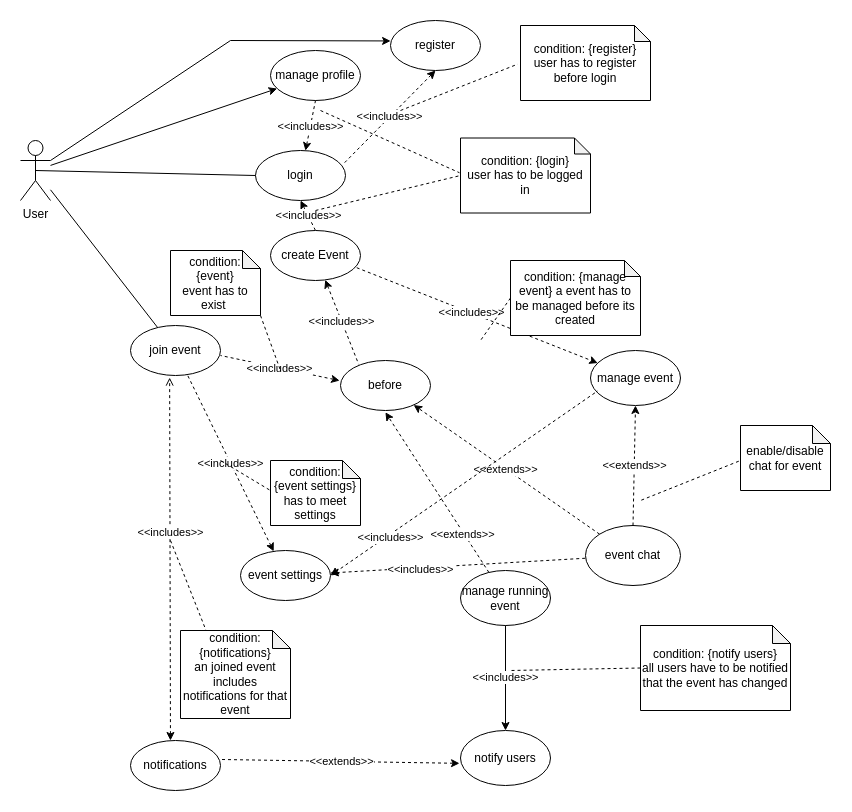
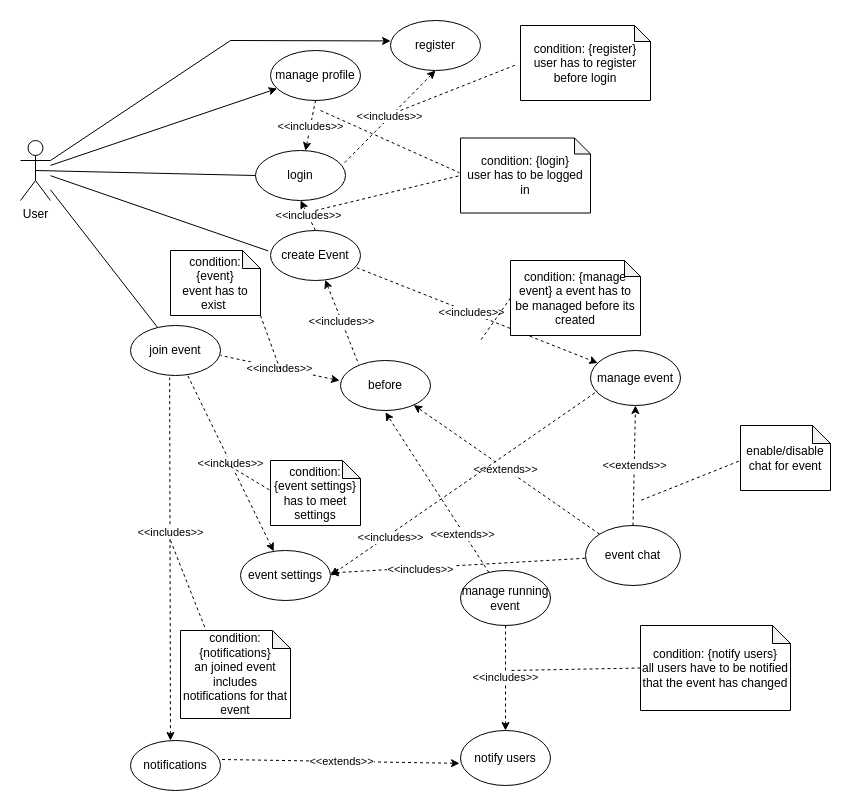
  <mxCell id="0" />
  <mxCell id="1" parent="0" />
  <mxCell id="2" style="rounded=0;orthogonalLoop=1;jettySize=auto;html=1;" edge="1" parent="1" source="3" target="18"><mxGeometry relative="1" as="geometry" /></mxCell>
  <mxCell id="3" value="User" style="shape=umlActor;verticalLabelPosition=bottom;verticalAlign=top;html=1;outlineConnect=0;" parent="1" vertex="1"><mxGeometry x="20" y="140" width="30" height="60" as="geometry" /></mxCell>
  <mxCell id="4" value="login" style="ellipse;whiteSpace=wrap;html=1;" parent="1" vertex="1"><mxGeometry x="255" y="150" width="90" height="50" as="geometry" /></mxCell>
  <mxCell id="5" value="event chat" style="ellipse;whiteSpace=wrap;html=1;" parent="1" vertex="1"><mxGeometry x="585" y="525" width="95" height="60" as="geometry" /></mxCell>
  <mxCell id="6" value="manage event" style="ellipse;whiteSpace=wrap;html=1;" parent="1" vertex="1"><mxGeometry x="590" y="350" width="90" height="55" as="geometry" /></mxCell>
  <mxCell id="7" value="&amp;lt;&amp;lt;includes&amp;gt;&amp;gt;" style="endArrow=none;dashed=1;html=1;rounded=0;entryX=0.5;entryY=0;entryDx=0;entryDy=0;exitX=0.5;exitY=1;exitDx=0;exitDy=0;strokeColor=default;startArrow=classic;startFill=1;" parent="1" source="4" target="12" edge="1"><mxGeometry x="-0.004" width="50" height="50" relative="1" as="geometry"><mxPoint x="370" y="495" as="sourcePoint" /><mxPoint x="420" y="445" as="targetPoint" /><mxPoint as="offset" /></mxGeometry></mxCell>
  <mxCell id="8" value="" style="endArrow=none;html=1;rounded=0;entryX=0;entryY=0.5;entryDx=0;entryDy=0;exitX=0.5;exitY=0.5;exitDx=0;exitDy=0;exitPerimeter=0;" parent="1" source="3" target="4" edge="1"><mxGeometry width="50" height="50" relative="1" as="geometry"><mxPoint x="360" y="445" as="sourcePoint" /><mxPoint x="410" y="395" as="targetPoint" /></mxGeometry></mxCell>
  <mxCell id="9" value="&amp;lt;&amp;lt;extends&amp;gt;&amp;gt;" style="endArrow=classic;dashed=1;html=1;rounded=0;exitX=0.5;exitY=0;exitDx=0;exitDy=0;endFill=1;startArrow=none;startFill=0;entryX=0.5;entryY=1;entryDx=0;entryDy=0;" parent="1" source="5" target="6" edge="1"><mxGeometry x="0.003" width="50" height="50" relative="1" as="geometry"><mxPoint x="370" y="495" as="sourcePoint" /><mxPoint x="418" y="370" as="targetPoint" /><mxPoint as="offset" /></mxGeometry></mxCell>
  <mxCell id="10" style="rounded=0;orthogonalLoop=1;jettySize=auto;html=1;exitX=0.958;exitY=0.744;exitDx=0;exitDy=0;dashed=1;exitPerimeter=0;" parent="1" source="12" target="6" edge="1"><mxGeometry relative="1" as="geometry" /></mxCell>
  <mxCell id="11" value="&amp;lt;&amp;lt;includes&amp;gt;&amp;gt;" style="edgeLabel;html=1;align=center;verticalAlign=middle;resizable=0;points=[];" parent="10" vertex="1" connectable="0"><mxGeometry x="-0.053" y="1" relative="1" as="geometry"><mxPoint as="offset" /></mxGeometry></mxCell>
  <mxCell id="12" value="create Event" style="ellipse;whiteSpace=wrap;html=1;" parent="1" vertex="1"><mxGeometry x="270" y="230" width="90" height="50" as="geometry" /></mxCell>
+ <mxCell id="13" value="" style="rounded=0;orthogonalLoop=1;jettySize=auto;html=1;entryX=-0.026;entryY=0.408;entryDx=0;entryDy=0;entryPerimeter=0;endArrow=none;endFill=0;" edge="1" parent="1" source="3" target="12"><mxGeometry relative="1" as="geometry" /></mxCell>
  <mxCell id="14" value="" style="endArrow=none;dashed=1;html=1;rounded=0;endFill=0;startArrow=none;startFill=0;entryX=0;entryY=0.5;entryDx=0;entryDy=0;entryPerimeter=0;" edge="1" parent="1" target="21"><mxGeometry width="50" height="50" relative="1" as="geometry"><mxPoint x="315" y="210" as="sourcePoint" /><mxPoint x="430.58" y="197.2" as="targetPoint" /></mxGeometry></mxCell>
  <mxCell id="15" value="enable/disable chat for event" style="shape=note;whiteSpace=wrap;html=1;backgroundOutline=1;darkOpacity=0.05;size=18;" vertex="1" parent="1"><mxGeometry x="740" y="425" width="90" height="65" as="geometry" /></mxCell>
  <mxCell id="16" value="" style="endArrow=none;dashed=1;html=1;rounded=0;endFill=0;startArrow=none;startFill=0;exitX=0;exitY=0.5;exitDx=0;exitDy=0;exitPerimeter=0;" edge="1" parent="1" source="17"><mxGeometry width="50" height="50" relative="1" as="geometry"><mxPoint x="280" y="350" as="sourcePoint" /><mxPoint x="480" y="340" as="targetPoint" /></mxGeometry></mxCell>
  <mxCell id="17" value="condition: {manage event} a event has to be managed before its created" style="shape=note;whiteSpace=wrap;html=1;backgroundOutline=1;darkOpacity=0.05;size=16;" vertex="1" parent="1"><mxGeometry x="510" y="260" width="130" height="75" as="geometry" /></mxCell>
  <mxCell id="18" value="manage profile" style="ellipse;whiteSpace=wrap;html=1;" vertex="1" parent="1"><mxGeometry x="270" y="50" width="90" height="50" as="geometry" /></mxCell>
  <mxCell id="19" value="&amp;lt;&amp;lt;includes&amp;gt;&amp;gt;" style="endArrow=none;dashed=1;html=1;rounded=0;entryX=0.5;entryY=1;entryDx=0;entryDy=0;strokeColor=default;startArrow=classic;startFill=1;" edge="1" parent="1" source="4" target="18"><mxGeometry x="-0.003" width="50" height="50" relative="1" as="geometry"><mxPoint x="317" y="35.5" as="sourcePoint" /><mxPoint x="280" y="94.5" as="targetPoint" /><mxPoint as="offset" /></mxGeometry></mxCell>
  <mxCell id="20" value="" style="endArrow=none;dashed=1;html=1;rounded=0;endFill=0;startArrow=none;startFill=0;entryX=-0.008;entryY=0.463;entryDx=0;entryDy=0;entryPerimeter=0;" edge="1" parent="1" target="21"><mxGeometry width="50" height="50" relative="1" as="geometry"><mxPoint x="320" y="110" as="sourcePoint" /><mxPoint x="440" y="100" as="targetPoint" /></mxGeometry></mxCell>
  <mxCell id="21" value="condition: {login}&lt;br&gt;user has to be logged in" style="shape=note;whiteSpace=wrap;html=1;backgroundOutline=1;darkOpacity=0.05;size=16;" vertex="1" parent="1"><mxGeometry x="460" y="137.5" width="130" height="75" as="geometry" /></mxCell>
  <mxCell id="22" value="register" style="ellipse;whiteSpace=wrap;html=1;" vertex="1" parent="1"><mxGeometry x="390" y="20" width="90" height="50" as="geometry" /></mxCell>
  <mxCell id="23" style="rounded=0;orthogonalLoop=1;jettySize=auto;html=1;entryX=0.001;entryY=0.409;entryDx=0;entryDy=0;entryPerimeter=0;" edge="1" parent="1" source="3" target="22"><mxGeometry relative="1" as="geometry"><Array as="points"><mxPoint x="230" y="40" /></Array></mxGeometry></mxCell>
  <mxCell id="24" value="&amp;lt;&amp;lt;includes&amp;gt;&amp;gt;" style="endArrow=none;dashed=1;html=1;rounded=0;entryX=0.975;entryY=0.271;entryDx=0;entryDy=0;strokeColor=default;startArrow=classic;startFill=1;entryPerimeter=0;exitX=0.5;exitY=1;exitDx=0;exitDy=0;" edge="1" parent="1" source="22" target="4"><mxGeometry x="-0.007" width="50" height="50" relative="1" as="geometry"><mxPoint x="463" y="50" as="sourcePoint" /><mxPoint x="270" y="55" as="targetPoint" /><mxPoint as="offset" /></mxGeometry></mxCell>
  <mxCell id="25" value="condition: {register}&lt;br&gt;user has to register before login" style="shape=note;whiteSpace=wrap;html=1;backgroundOutline=1;darkOpacity=0.05;size=16;" vertex="1" parent="1"><mxGeometry x="520" y="25" width="130" height="75" as="geometry" /></mxCell>
  <mxCell id="26" value="" style="endArrow=none;dashed=1;html=1;rounded=0;endFill=0;startArrow=none;startFill=0;entryX=-0.021;entryY=0.515;entryDx=0;entryDy=0;entryPerimeter=0;" edge="1" parent="1" target="25"><mxGeometry width="50" height="50" relative="1" as="geometry"><mxPoint x="400" y="110" as="sourcePoint" /><mxPoint x="240" y="40" as="targetPoint" /></mxGeometry></mxCell>
  <mxCell id="27" value="before" style="ellipse;whiteSpace=wrap;html=1;" vertex="1" parent="1"><mxGeometry x="340" y="360" width="90" height="50" as="geometry" /></mxCell>
  <mxCell id="28" value="&amp;lt;&amp;lt;includes&amp;gt;&amp;gt;" style="endArrow=none;dashed=1;html=1;rounded=0;entryX=0.202;entryY=0.076;entryDx=0;entryDy=0;strokeColor=default;startArrow=classic;startFill=1;entryPerimeter=0;" edge="1" parent="1" source="12" target="27"><mxGeometry x="-0.004" width="50" height="50" relative="1" as="geometry"><mxPoint x="314.85" y="325" as="sourcePoint" /><mxPoint x="314.85" y="360" as="targetPoint" /><mxPoint as="offset" /></mxGeometry></mxCell>
  <mxCell id="29" value="" style="endArrow=none;dashed=1;html=1;rounded=0;exitX=-0.019;exitY=0.549;exitDx=0;exitDy=0;endFill=0;startArrow=none;startFill=0;exitPerimeter=0;" edge="1" parent="1" source="15"><mxGeometry width="50" height="50" relative="1" as="geometry"><mxPoint x="498" y="480" as="sourcePoint" /><mxPoint x="640" y="500" as="targetPoint" /></mxGeometry></mxCell>
  <mxCell id="30" value="&amp;lt;&amp;lt;extends&amp;gt;&amp;gt;" style="endArrow=classic;dashed=1;html=1;rounded=0;exitX=0;exitY=0;exitDx=0;exitDy=0;endFill=1;startArrow=none;startFill=0;" edge="1" parent="1" source="5" target="27"><mxGeometry x="0.003" width="50" height="50" relative="1" as="geometry"><mxPoint x="380" y="500" as="sourcePoint" /><mxPoint x="380" y="400" as="targetPoint" /><mxPoint as="offset" /></mxGeometry></mxCell>
  <mxCell id="31" value="manage running event" style="ellipse;whiteSpace=wrap;html=1;" vertex="1" parent="1"><mxGeometry x="460" y="570" width="90" height="55" as="geometry" /></mxCell>
  <mxCell id="32" value="&amp;lt;&amp;lt;extends&amp;gt;&amp;gt;" style="endArrow=classic;dashed=1;html=1;rounded=0;endFill=1;startArrow=none;startFill=0;entryX=0.499;entryY=1.035;entryDx=0;entryDy=0;entryPerimeter=0;" edge="1" parent="1" source="31" target="27"><mxGeometry x="-0.521" y="2" width="50" height="50" relative="1" as="geometry"><mxPoint x="310" y="440" as="sourcePoint" /><mxPoint x="310" y="390" as="targetPoint" /><mxPoint as="offset" /></mxGeometry></mxCell>
  <mxCell id="33" value="notify users" style="ellipse;whiteSpace=wrap;html=1;" vertex="1" parent="1"><mxGeometry x="460" y="730" width="90" height="55" as="geometry" /></mxCell>
- <mxCell id="34" value="&amp;lt;&amp;lt;includes&amp;gt;&amp;gt;" style="endArrow=classic;dashed=0;html=1;rounded=0;entryX=0.5;entryY=0;entryDx=0;entryDy=0;strokeColor=default;startArrow=none;startFill=0;exitX=0.5;exitY=1;exitDx=0;exitDy=0;endFill=1;" edge="1" parent="1" source="31" target="33"><mxGeometry x="-0.004" width="50" height="50" relative="1" as="geometry"><mxPoint x="314.72" y="500" as="sourcePoint" /><mxPoint x="314.72" y="560" as="targetPoint" /><mxPoint as="offset" /></mxGeometry></mxCell>
+ <mxCell id="34" value="&amp;lt;&amp;lt;includes&amp;gt;&amp;gt;" style="endArrow=classic;dashed=1;html=1;rounded=0;entryX=0.5;entryY=0;entryDx=0;entryDy=0;strokeColor=default;startArrow=none;startFill=0;exitX=0.5;exitY=1;exitDx=0;exitDy=0;endFill=1;" edge="1" parent="1" source="31" target="33"><mxGeometry x="-0.004" width="50" height="50" relative="1" as="geometry"><mxPoint x="314.72" y="500" as="sourcePoint" /><mxPoint x="314.72" y="560" as="targetPoint" /><mxPoint as="offset" /></mxGeometry></mxCell>
  <mxCell id="35" value="" style="endArrow=none;dashed=1;html=1;rounded=0;endFill=0;startArrow=none;startFill=0;exitX=0;exitY=0.5;exitDx=0;exitDy=0;exitPerimeter=0;" edge="1" parent="1" source="36"><mxGeometry width="50" height="50" relative="1" as="geometry"><mxPoint x="510" y="581.25" as="sourcePoint" /><mxPoint x="510" y="670" as="targetPoint" /></mxGeometry></mxCell>
  <mxCell id="36" value="condition: {notify users}&lt;br&gt;all users have to be notified that the event has changed" style="shape=note;whiteSpace=wrap;html=1;backgroundOutline=1;darkOpacity=0.05;size=18;" vertex="1" parent="1"><mxGeometry x="640" y="625" width="150" height="85" as="geometry" /></mxCell>
  <mxCell id="37" value="join event" style="ellipse;whiteSpace=wrap;html=1;" vertex="1" parent="1"><mxGeometry x="130" y="325" width="90" height="50" as="geometry" /></mxCell>
  <mxCell id="38" style="rounded=0;orthogonalLoop=1;jettySize=auto;html=1;endArrow=none;endFill=0;" edge="1" parent="1" source="3" target="37"><mxGeometry relative="1" as="geometry"><mxPoint x="40" y="170" as="sourcePoint" /></mxGeometry></mxCell>
  <mxCell id="39" value="notifications" style="ellipse;whiteSpace=wrap;html=1;" vertex="1" parent="1"><mxGeometry x="130" y="740" width="90" height="50" as="geometry" /></mxCell>
  <mxCell id="40" value="&amp;lt;&amp;lt;includes&amp;gt;&amp;gt;" style="endArrow=none;dashed=1;html=1;rounded=0;entryX=1;entryY=0.6;entryDx=0;entryDy=0;strokeColor=default;startArrow=classic;startFill=1;exitX=-0.01;exitY=0.402;exitDx=0;exitDy=0;exitPerimeter=0;entryPerimeter=0;" edge="1" parent="1" source="27" target="37"><mxGeometry x="-0.004" width="50" height="50" relative="1" as="geometry"><mxPoint x="250" y="360" as="sourcePoint" /><mxPoint x="286" y="421" as="targetPoint" /><mxPoint as="offset" /></mxGeometry></mxCell>
  <mxCell id="41" value="condition: {event}&lt;br&gt;event has to exist&amp;nbsp;" style="shape=note;whiteSpace=wrap;html=1;backgroundOutline=1;darkOpacity=0.05;size=18;" vertex="1" parent="1"><mxGeometry x="170" y="250" width="90" height="65" as="geometry" /></mxCell>
  <mxCell id="42" value="" style="endArrow=none;dashed=1;html=1;rounded=0;exitX=1;exitY=1;exitDx=0;exitDy=0;endFill=0;startArrow=none;startFill=0;exitPerimeter=0;" edge="1" parent="1" source="41"><mxGeometry width="50" height="50" relative="1" as="geometry"><mxPoint x="278" y="407" as="sourcePoint" /><mxPoint x="280" y="370" as="targetPoint" /></mxGeometry></mxCell>
- <mxCell id="43" value="&amp;lt;&amp;lt;includes&amp;gt;&amp;gt;" style="endArrow=open;dashed=1;html=1;rounded=0;entryX=0.435;entryY=1.041;entryDx=0;entryDy=0;strokeColor=default;startArrow=classic;startFill=1;exitX=0.444;exitY=0;exitDx=0;exitDy=0;exitPerimeter=0;entryPerimeter=0;endFill=0;" edge="1" parent="1" source="39" target="37"><mxGeometry x="0.146" y="-1" width="50" height="50" relative="1" as="geometry"><mxPoint x="180" y="470" as="sourcePoint" /><mxPoint x="131" y="440" as="targetPoint" /><mxPoint as="offset" /></mxGeometry></mxCell>
+ <mxCell id="43" value="&amp;lt;&amp;lt;includes&amp;gt;&amp;gt;" style="endArrow=none;dashed=1;html=1;rounded=0;entryX=0.435;entryY=1.041;entryDx=0;entryDy=0;strokeColor=default;startArrow=classic;startFill=1;exitX=0.444;exitY=0;exitDx=0;exitDy=0;exitPerimeter=0;entryPerimeter=0;endFill=0;" edge="1" parent="1" source="39" target="37"><mxGeometry x="0.146" y="-1" width="50" height="50" relative="1" as="geometry"><mxPoint x="180" y="470" as="sourcePoint" /><mxPoint x="131" y="440" as="targetPoint" /><mxPoint as="offset" /></mxGeometry></mxCell>
  <mxCell id="44" value="" style="endArrow=none;dashed=1;html=1;rounded=0;endFill=0;startArrow=none;startFill=0;entryX=0.232;entryY=-0.001;entryDx=0;entryDy=0;entryPerimeter=0;" edge="1" parent="1" target="45"><mxGeometry width="50" height="50" relative="1" as="geometry"><mxPoint x="170" y="540" as="sourcePoint" /><mxPoint x="250" y="480" as="targetPoint" /></mxGeometry></mxCell>
  <mxCell id="45" value="condition: {notifications}&lt;br&gt;an joined event includes notifications for that event" style="shape=note;whiteSpace=wrap;html=1;backgroundOutline=1;darkOpacity=0.05;size=18;" vertex="1" parent="1"><mxGeometry x="180" y="630" width="110" height="88" as="geometry" /></mxCell>
  <mxCell id="46" value="&amp;lt;&amp;lt;extends&amp;gt;&amp;gt;" style="endArrow=classic;dashed=1;html=1;rounded=0;endFill=1;startArrow=none;startFill=0;entryX=-0.011;entryY=0.597;entryDx=0;entryDy=0;exitX=1.017;exitY=0.38;exitDx=0;exitDy=0;entryPerimeter=0;exitPerimeter=0;" edge="1" parent="1" source="39" target="33"><mxGeometry x="0.003" width="50" height="50" relative="1" as="geometry"><mxPoint x="345" y="693" as="sourcePoint" /><mxPoint x="340" y="640" as="targetPoint" /><mxPoint as="offset" /></mxGeometry></mxCell>
  <mxCell id="47" value="event settings" style="ellipse;whiteSpace=wrap;html=1;" vertex="1" parent="1"><mxGeometry x="240" y="550" width="90" height="50" as="geometry" /></mxCell>
  <mxCell id="48" value="&amp;lt;&amp;lt;includes&amp;gt;&amp;gt;" style="endArrow=none;dashed=1;html=1;rounded=0;strokeColor=default;startArrow=classic;startFill=1;" edge="1" parent="1" source="47" target="37"><mxGeometry x="-0.004" width="50" height="50" relative="1" as="geometry"><mxPoint x="359" y="350" as="sourcePoint" /><mxPoint x="230" y="365" as="targetPoint" /><mxPoint as="offset" /></mxGeometry></mxCell>
  <mxCell id="49" value="condition: {event settings}&lt;br&gt;has to meet settings" style="shape=note;whiteSpace=wrap;html=1;backgroundOutline=1;darkOpacity=0.05;size=18;" vertex="1" parent="1"><mxGeometry x="270" y="460" width="90" height="65" as="geometry" /></mxCell>
  <mxCell id="50" value="" style="endArrow=none;dashed=1;html=1;rounded=0;endFill=0;startArrow=none;startFill=0;entryX=0;entryY=0.462;entryDx=0;entryDy=0;entryPerimeter=0;" edge="1" parent="1" target="49"><mxGeometry width="50" height="50" relative="1" as="geometry"><mxPoint x="220" y="460" as="sourcePoint" /><mxPoint x="255" y="395" as="targetPoint" /></mxGeometry></mxCell>
  <mxCell id="51" value="&amp;lt;&amp;lt;includes&amp;gt;&amp;gt;" style="endArrow=none;dashed=1;html=1;rounded=0;entryX=0.081;entryY=0.734;entryDx=0;entryDy=0;strokeColor=default;startArrow=classic;startFill=1;entryPerimeter=0;exitX=1;exitY=0.5;exitDx=0;exitDy=0;" edge="1" parent="1" source="47" target="6"><mxGeometry x="-0.56" y="-3" width="50" height="50" relative="1" as="geometry"><mxPoint x="370" y="510" as="sourcePoint" /><mxPoint x="340" y="467.5" as="targetPoint" /><mxPoint as="offset" /></mxGeometry></mxCell>
  <mxCell id="52" value="&amp;lt;&amp;lt;includes&amp;gt;&amp;gt;" style="endArrow=none;dashed=1;html=1;rounded=0;strokeColor=default;startArrow=classic;startFill=1;" edge="1" parent="1" source="47" target="5"><mxGeometry x="-0.296" y="-2" width="50" height="50" relative="1" as="geometry"><mxPoint x="338" y="475" as="sourcePoint" /><mxPoint x="540" y="560" as="targetPoint" /><mxPoint as="offset" /></mxGeometry></mxCell>
